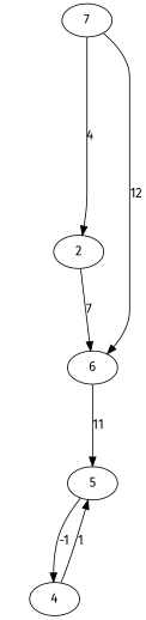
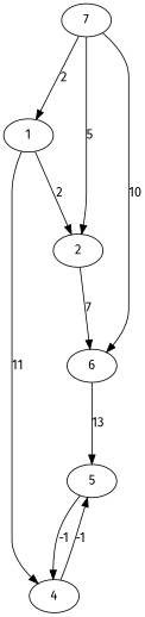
  digraph {
    fontname="Fira Sans"
    splines=true
    node [fontname="Fira Sans"]
    edge [fontname="Fira Sans" minlen=2]
    n1 [label=7]
+   1
    2
    6
    4
    5
-   n1 -> 2 [label=4]
-   n1 -> 6 [label=12]
+   n1 -> 1 [label=2]
+   n1 -> 2 [label=5]
+   n1 -> 6 [label=10]
+   1 -> 2 [label=2]
+   1 -> 4 [label=11]
    2 -> 6 [label=7]
-   6 -> 5 [label=11]
-   4 -> 5 [label=1]
+   6 -> 5 [label=13]
+   4 -> 5 [label=-1]
    5 -> 4 [label=-1]
  }
